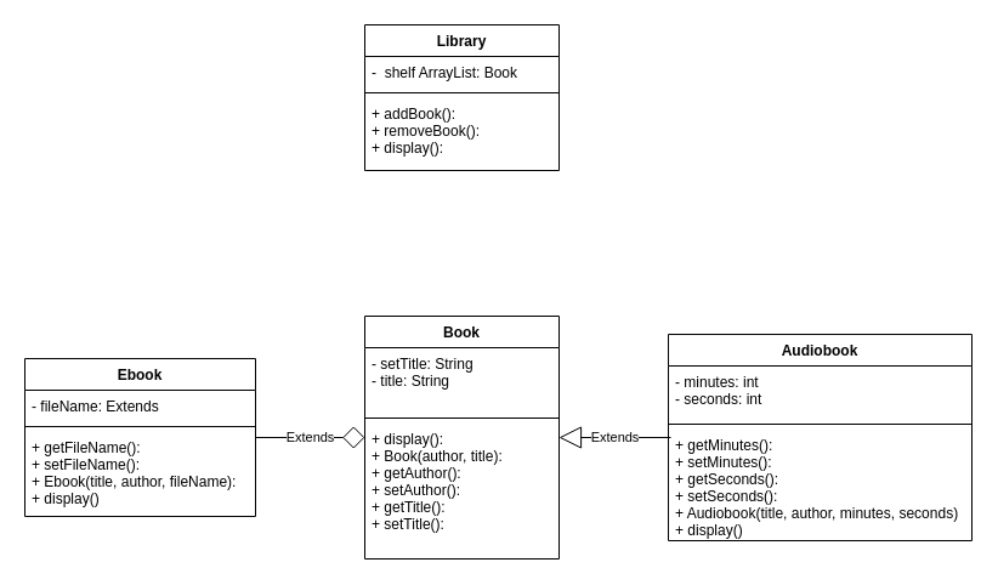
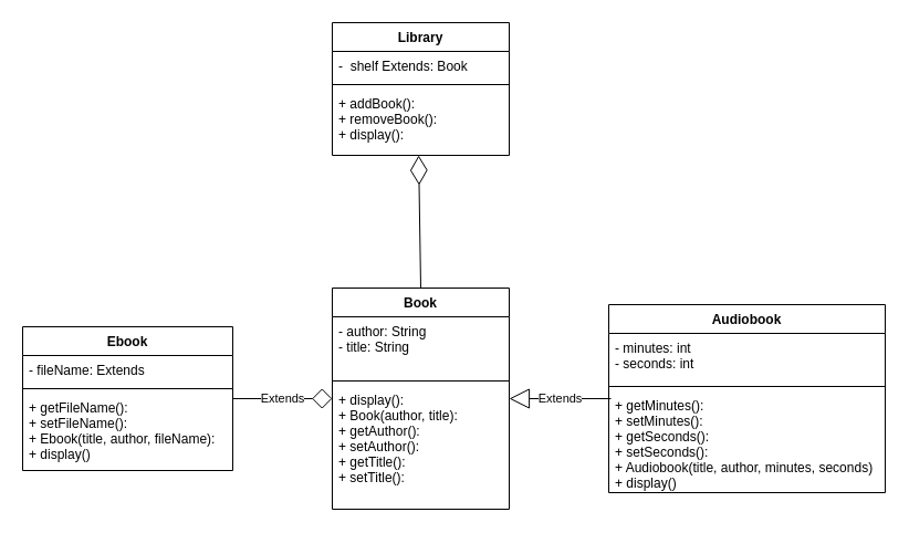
  <mxCell id="0" />
  <mxCell id="1" parent="0" />
  <mxCell id="2" value="Book" style="swimlane;fontStyle=1;align=center;verticalAlign=top;childLayout=stackLayout;horizontal=1;startSize=26;horizontalStack=0;resizeParent=1;resizeParentMax=0;resizeLast=0;collapsible=1;marginBottom=0;" vertex="1" parent="1"><mxGeometry x="300" y="260" width="160" height="200" as="geometry" /></mxCell>
- <mxCell id="3" value="- setTitle: String&#10;- title: String" style="text;strokeColor=none;fillColor=none;align=left;verticalAlign=top;spacingLeft=4;spacingRight=4;overflow=hidden;rotatable=0;points=[[0,0.5],[1,0.5]];portConstraint=eastwest;" vertex="1" parent="2"><mxGeometry y="26" width="160" height="54" as="geometry" /></mxCell>
+ <mxCell id="3" value="- author: String&#10;- title: String" style="text;strokeColor=none;fillColor=none;align=left;verticalAlign=top;spacingLeft=4;spacingRight=4;overflow=hidden;rotatable=0;points=[[0,0.5],[1,0.5]];portConstraint=eastwest;" vertex="1" parent="2"><mxGeometry y="26" width="160" height="54" as="geometry" /></mxCell>
  <mxCell id="4" value="" style="line;strokeWidth=1;fillColor=none;align=left;verticalAlign=middle;spacingTop=-1;spacingLeft=3;spacingRight=3;rotatable=0;labelPosition=right;points=[];portConstraint=eastwest;strokeColor=inherit;" vertex="1" parent="2"><mxGeometry y="80" width="160" height="8" as="geometry" /></mxCell>
  <mxCell id="5" value="+ display(): &#10;+ Book(author, title):&#10;+ getAuthor():&#10;+ setAuthor():&#10;+ getTitle():&#10;+ setTitle():" style="text;strokeColor=none;fillColor=none;align=left;verticalAlign=top;spacingLeft=4;spacingRight=4;overflow=hidden;rotatable=0;points=[[0,0.5],[1,0.5]];portConstraint=eastwest;" vertex="1" parent="2"><mxGeometry y="88" width="160" height="112" as="geometry" /></mxCell>
  <mxCell id="6" value="Ebook" style="swimlane;fontStyle=1;align=center;verticalAlign=top;childLayout=stackLayout;horizontal=1;startSize=26;horizontalStack=0;resizeParent=1;resizeParentMax=0;resizeLast=0;collapsible=1;marginBottom=0;" vertex="1" parent="1"><mxGeometry x="20" y="295" width="190" height="130" as="geometry" /></mxCell>
  <mxCell id="7" value="- fileName: Extends" style="text;strokeColor=none;fillColor=none;align=left;verticalAlign=top;spacingLeft=4;spacingRight=4;overflow=hidden;rotatable=0;points=[[0,0.5],[1,0.5]];portConstraint=eastwest;" vertex="1" parent="6"><mxGeometry y="26" width="190" height="26" as="geometry" /></mxCell>
  <mxCell id="8" value="" style="line;strokeWidth=1;fillColor=none;align=left;verticalAlign=middle;spacingTop=-1;spacingLeft=3;spacingRight=3;rotatable=0;labelPosition=right;points=[];portConstraint=eastwest;strokeColor=inherit;" vertex="1" parent="6"><mxGeometry y="52" width="190" height="8" as="geometry" /></mxCell>
  <mxCell id="9" value="+ getFileName():&#10;+ setFileName():&#10;+ Ebook(title, author, fileName):&#10;+ display()" style="text;strokeColor=none;fillColor=none;align=left;verticalAlign=top;spacingLeft=4;spacingRight=4;overflow=hidden;rotatable=0;points=[[0,0.5],[1,0.5]];portConstraint=eastwest;" vertex="1" parent="6"><mxGeometry y="60" width="190" height="70" as="geometry" /></mxCell>
  <mxCell id="10" value="Audiobook" style="swimlane;fontStyle=1;align=center;verticalAlign=top;childLayout=stackLayout;horizontal=1;startSize=26;horizontalStack=0;resizeParent=1;resizeParentMax=0;resizeLast=0;collapsible=1;marginBottom=0;" vertex="1" parent="1"><mxGeometry x="550" y="275" width="250" height="170" as="geometry" /></mxCell>
  <mxCell id="11" value="- minutes: int&#10;- seconds: int" style="text;strokeColor=none;fillColor=none;align=left;verticalAlign=top;spacingLeft=4;spacingRight=4;overflow=hidden;rotatable=0;points=[[0,0.5],[1,0.5]];portConstraint=eastwest;" vertex="1" parent="10"><mxGeometry y="26" width="250" height="44" as="geometry" /></mxCell>
  <mxCell id="12" value="" style="line;strokeWidth=1;fillColor=none;align=left;verticalAlign=middle;spacingTop=-1;spacingLeft=3;spacingRight=3;rotatable=0;labelPosition=right;points=[];portConstraint=eastwest;strokeColor=inherit;" vertex="1" parent="10"><mxGeometry y="70" width="250" height="8" as="geometry" /></mxCell>
  <mxCell id="13" value="+ getMinutes():&#10;+ setMinutes():&#10;+ getSeconds():&#10;+ setSeconds():&#10;+ Audiobook(title, author, minutes, seconds)&#10;+ display()" style="text;strokeColor=none;fillColor=none;align=left;verticalAlign=top;spacingLeft=4;spacingRight=4;overflow=hidden;rotatable=0;points=[[0,0.5],[1,0.5]];portConstraint=eastwest;" vertex="1" parent="10"><mxGeometry y="78" width="250" height="92" as="geometry" /></mxCell>
  <mxCell id="14" value="Library" style="swimlane;fontStyle=1;align=center;verticalAlign=top;childLayout=stackLayout;horizontal=1;startSize=26;horizontalStack=0;resizeParent=1;resizeParentMax=0;resizeLast=0;collapsible=1;marginBottom=0;" vertex="1" parent="1"><mxGeometry x="300" y="20" width="160" height="120" as="geometry" /></mxCell>
- <mxCell id="15" value="-  shelf ArrayList: Book" style="text;strokeColor=none;fillColor=none;align=left;verticalAlign=top;spacingLeft=4;spacingRight=4;overflow=hidden;rotatable=0;points=[[0,0.5],[1,0.5]];portConstraint=eastwest;" vertex="1" parent="14"><mxGeometry y="26" width="160" height="26" as="geometry" /></mxCell>
+ <mxCell id="15" value="-  shelf Extends: Book" style="text;strokeColor=none;fillColor=none;align=left;verticalAlign=top;spacingLeft=4;spacingRight=4;overflow=hidden;rotatable=0;points=[[0,0.5],[1,0.5]];portConstraint=eastwest;" vertex="1" parent="14"><mxGeometry y="26" width="160" height="26" as="geometry" /></mxCell>
  <mxCell id="16" value="" style="line;strokeWidth=1;fillColor=none;align=left;verticalAlign=middle;spacingTop=-1;spacingLeft=3;spacingRight=3;rotatable=0;labelPosition=right;points=[];portConstraint=eastwest;strokeColor=inherit;" vertex="1" parent="14"><mxGeometry y="52" width="160" height="8" as="geometry" /></mxCell>
  <mxCell id="17" value="+ addBook():&#10;+ removeBook():&#10;+ display():" style="text;strokeColor=none;fillColor=none;align=left;verticalAlign=top;spacingLeft=4;spacingRight=4;overflow=hidden;rotatable=0;points=[[0,0.5],[1,0.5]];portConstraint=eastwest;" vertex="1" parent="14"><mxGeometry y="60" width="160" height="60" as="geometry" /></mxCell>
+ <mxCell id="18" value="" style="endArrow=diamondThin;endFill=0;endSize=24;html=1;rounded=0;entryX=0.488;entryY=1;entryDx=0;entryDy=0;entryPerimeter=0;exitX=0.5;exitY=0;exitDx=0;exitDy=0;" edge="1" parent="1" source="2" target="17"><mxGeometry width="160" relative="1" as="geometry"><mxPoint x="176" y="70" as="sourcePoint" /><mxPoint x="336" y="70" as="targetPoint" /></mxGeometry></mxCell>
  <mxCell id="19" value="Extends" style="endArrow=diamond;endSize=16;endFill=0;html=1;rounded=0;exitX=1;exitY=0.5;exitDx=0;exitDy=0;" edge="1" parent="1" source="6" target="2"><mxGeometry width="160" relative="1" as="geometry"><mxPoint x="220" y="324.5" as="sourcePoint" /><mxPoint x="330" y="325" as="targetPoint" /></mxGeometry></mxCell>
  <mxCell id="20" value="Extends" style="endArrow=block;endSize=16;endFill=0;html=1;rounded=0;exitX=0.008;exitY=0.076;exitDx=0;exitDy=0;exitPerimeter=0;" edge="1" parent="1" source="13"><mxGeometry width="160" relative="1" as="geometry"><mxPoint x="520" y="490" as="sourcePoint" /><mxPoint x="460" y="360" as="targetPoint" /></mxGeometry></mxCell>
